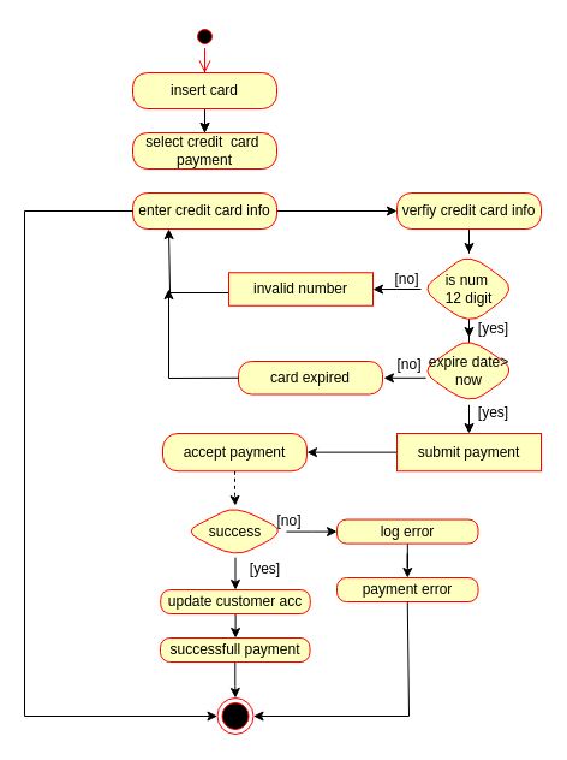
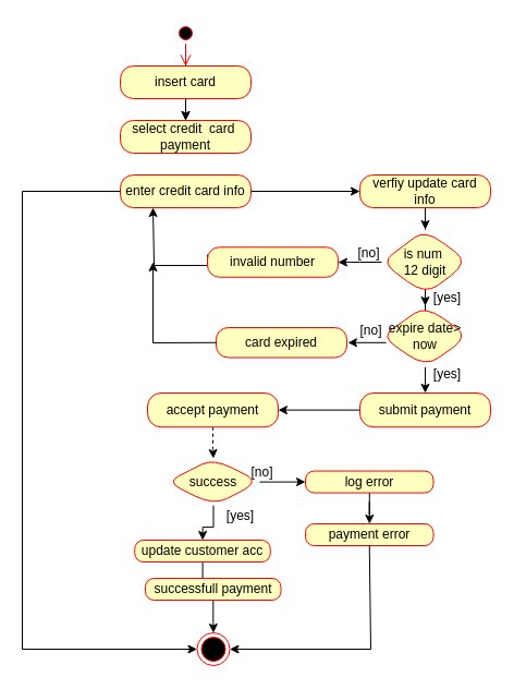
  <mxCell id="0" />
  <mxCell id="1" parent="0" />
  <mxCell id="2" value="" style="edgeStyle=orthogonalEdgeStyle;rounded=0;orthogonalLoop=1;jettySize=auto;html=1;" edge="1" parent="1" source="3" target="7"><mxGeometry relative="1" as="geometry" /></mxCell>
  <mxCell id="3" value="" style="ellipse;html=1;shape=startState;fillColor=#000000;strokeColor=#ff0000;" vertex="1" parent="1"><mxGeometry x="160" y="20" width="20" height="20" as="geometry" /></mxCell>
  <mxCell id="4" value="" style="edgeStyle=orthogonalEdgeStyle;html=1;verticalAlign=bottom;endArrow=open;endSize=8;strokeColor=#ff0000;rounded=0;" edge="1" source="3" parent="1"><mxGeometry relative="1" as="geometry"><mxPoint x="170" y="60" as="targetPoint" /></mxGeometry></mxCell>
  <mxCell id="5" value="" style="edgeStyle=orthogonalEdgeStyle;rounded=0;orthogonalLoop=1;jettySize=auto;html=1;" edge="1" parent="1" source="6" target="7"><mxGeometry relative="1" as="geometry" /></mxCell>
  <mxCell id="6" value="insert card" style="rounded=1;whiteSpace=wrap;html=1;arcSize=40;fontColor=#000000;fillColor=#ffffc0;strokeColor=#ff0000;" vertex="1" parent="1"><mxGeometry x="110" y="60" width="120" height="30" as="geometry" /></mxCell>
  <mxCell id="7" value="select credit&amp;nbsp; card&amp;nbsp;&lt;div&gt;payment&lt;/div&gt;" style="rounded=1;whiteSpace=wrap;html=1;arcSize=40;fontColor=#000000;fillColor=#ffffc0;strokeColor=#ff0000;" vertex="1" parent="1"><mxGeometry x="110" y="110" width="120" height="30" as="geometry" /></mxCell>
  <mxCell id="8" value="" style="edgeStyle=orthogonalEdgeStyle;rounded=0;orthogonalLoop=1;jettySize=auto;html=1;" edge="1" parent="1" source="9" target="11"><mxGeometry relative="1" as="geometry" /></mxCell>
  <mxCell id="9" value="enter credit card info" style="rounded=1;whiteSpace=wrap;html=1;arcSize=40;fontColor=#000000;fillColor=#ffffc0;strokeColor=#ff0000;" vertex="1" parent="1"><mxGeometry x="110" y="160" width="120" height="30" as="geometry" /></mxCell>
  <mxCell id="10" value="" style="edgeStyle=orthogonalEdgeStyle;rounded=0;orthogonalLoop=1;jettySize=auto;html=1;" edge="1" parent="1" source="11" target="14"><mxGeometry relative="1" as="geometry" /></mxCell>
- <mxCell id="11" value="verfiy credit card info" style="rounded=1;whiteSpace=wrap;html=1;arcSize=40;fontColor=#000000;fillColor=#ffffc0;strokeColor=#ff0000;" vertex="1" parent="1"><mxGeometry x="330" y="160" width="120" height="30" as="geometry" /></mxCell>
+ <mxCell id="11" value="verfiy update card info" style="rounded=1;whiteSpace=wrap;html=1;arcSize=40;fontColor=#000000;fillColor=#ffffc0;strokeColor=#ff0000;" vertex="1" parent="1"><mxGeometry x="330" y="160" width="120" height="30" as="geometry" /></mxCell>
  <mxCell id="12" value="" style="edgeStyle=orthogonalEdgeStyle;rounded=0;orthogonalLoop=1;jettySize=auto;html=1;" edge="1" parent="1" source="14" target="16"><mxGeometry relative="1" as="geometry" /></mxCell>
  <mxCell id="13" value="" style="edgeStyle=orthogonalEdgeStyle;rounded=0;orthogonalLoop=1;jettySize=auto;html=1;" edge="1" parent="1" source="14" target="19"><mxGeometry relative="1" as="geometry" /></mxCell>
  <mxCell id="14" value="is num&amp;nbsp;&lt;div&gt;12 digit&lt;/div&gt;" style="rhombus;whiteSpace=wrap;html=1;fillColor=#ffffc0;strokeColor=#ff0000;fontColor=#000000;rounded=1;arcSize=40;" vertex="1" parent="1"><mxGeometry x="350" y="210" width="80" height="60" as="geometry" /></mxCell>
  <mxCell id="15" value="" style="edgeStyle=orthogonalEdgeStyle;rounded=0;orthogonalLoop=1;jettySize=auto;html=1;exitX=0;exitY=0.25;exitDx=0;exitDy=0;entryX=0.25;entryY=1;entryDx=0;entryDy=0;" edge="1" parent="1" source="16" target="9"><mxGeometry relative="1" as="geometry"><mxPoint x="180" y="242.6" as="sourcePoint" /><mxPoint x="140" y="200" as="targetPoint" /><Array as="points"><mxPoint x="190" y="243" /><mxPoint x="141" y="243" /></Array></mxGeometry></mxCell>
- <mxCell id="16" value="invalid number" style="whiteSpace=wrap;html=1;fillColor=#ffffc0;strokeColor=#ff0000;fontColor=#000000;arcSize=40;rounded=0;" vertex="1" parent="1"><mxGeometry x="190" y="226.25" width="120" height="27.5" as="geometry" /></mxCell>
+ <mxCell id="16" value="invalid number" style="whiteSpace=wrap;html=1;fillColor=#ffffc0;strokeColor=#ff0000;fontColor=#000000;rounded=1;arcSize=40;" vertex="1" parent="1"><mxGeometry x="190" y="226.25" width="120" height="27.5" as="geometry" /></mxCell>
  <mxCell id="17" value="" style="edgeStyle=orthogonalEdgeStyle;rounded=0;orthogonalLoop=1;jettySize=auto;html=1;" edge="1" parent="1"><mxGeometry relative="1" as="geometry"><mxPoint x="354.089" y="313.8" as="sourcePoint" /><mxPoint x="319" y="313.8" as="targetPoint" /></mxGeometry></mxCell>
  <mxCell id="18" value="" style="edgeStyle=orthogonalEdgeStyle;rounded=0;orthogonalLoop=1;jettySize=auto;html=1;" edge="1" parent="1" source="19" target="22"><mxGeometry relative="1" as="geometry" /></mxCell>
  <mxCell id="19" value="expire date&amp;gt;&lt;div&gt;now&lt;/div&gt;" style="rhombus;whiteSpace=wrap;html=1;fillColor=#ffffc0;strokeColor=#ff0000;fontColor=#000000;rounded=1;arcSize=40;" vertex="1" parent="1"><mxGeometry x="350" y="280" width="80" height="56.25" as="geometry" /></mxCell>
  <mxCell id="20" value="card expired" style="whiteSpace=wrap;html=1;fillColor=#ffffc0;strokeColor=#ff0000;fontColor=#000000;rounded=1;arcSize=40;" vertex="1" parent="1"><mxGeometry x="198" y="300" width="120" height="27.5" as="geometry" /></mxCell>
  <mxCell id="21" value="" style="edgeStyle=orthogonalEdgeStyle;rounded=0;orthogonalLoop=1;jettySize=auto;html=1;" edge="1" parent="1" source="22" target="24"><mxGeometry relative="1" as="geometry" /></mxCell>
- <mxCell id="22" value="submit payment" style="whiteSpace=wrap;html=1;fillColor=#ffffc0;strokeColor=#ff0000;fontColor=#000000;arcSize=40;rounded=0;" vertex="1" parent="1"><mxGeometry x="330" y="360" width="120" height="31.25" as="geometry" /></mxCell>
+ <mxCell id="22" value="submit payment" style="whiteSpace=wrap;html=1;fillColor=#ffffc0;strokeColor=#ff0000;fontColor=#000000;rounded=1;arcSize=40;" vertex="1" parent="1"><mxGeometry x="330" y="360" width="120" height="31.25" as="geometry" /></mxCell>
  <mxCell id="23" value="" style="edgeStyle=orthogonalEdgeStyle;rounded=0;orthogonalLoop=1;jettySize=auto;html=1;dashed=1;" edge="1" parent="1" source="24" target="27"><mxGeometry relative="1" as="geometry" /></mxCell>
  <mxCell id="24" value="accept payment" style="whiteSpace=wrap;html=1;fillColor=#ffffc0;strokeColor=#ff0000;fontColor=#000000;rounded=1;arcSize=40;" vertex="1" parent="1"><mxGeometry x="135" y="360" width="120" height="31.25" as="geometry" /></mxCell>
  <mxCell id="25" value="" style="edgeStyle=orthogonalEdgeStyle;rounded=0;orthogonalLoop=1;jettySize=auto;html=1;" edge="1" parent="1" source="27" target="29"><mxGeometry relative="1" as="geometry" /></mxCell>
  <mxCell id="26" value="" style="edgeStyle=orthogonalEdgeStyle;rounded=0;orthogonalLoop=1;jettySize=auto;html=1;" edge="1" parent="1" source="27" target="32"><mxGeometry relative="1" as="geometry" /></mxCell>
  <mxCell id="27" value="success" style="rhombus;whiteSpace=wrap;html=1;fillColor=#ffffc0;strokeColor=#ff0000;fontColor=#000000;rounded=1;arcSize=40;" vertex="1" parent="1"><mxGeometry x="153" y="420" width="85" height="43.13" as="geometry" /></mxCell>
  <mxCell id="28" value="" style="edgeStyle=orthogonalEdgeStyle;rounded=0;orthogonalLoop=1;jettySize=auto;html=1;" edge="1" parent="1" source="29" target="30"><mxGeometry relative="1" as="geometry" /></mxCell>
  <mxCell id="29" value="log error" style="whiteSpace=wrap;html=1;fillColor=#ffffc0;strokeColor=#ff0000;fontColor=#000000;rounded=1;arcSize=40;" vertex="1" parent="1"><mxGeometry x="280" y="431.56" width="117.5" height="20.01" as="geometry" /></mxCell>
  <mxCell id="30" value="payment error" style="whiteSpace=wrap;html=1;fillColor=#ffffc0;strokeColor=#ff0000;fontColor=#000000;rounded=1;arcSize=40;" vertex="1" parent="1"><mxGeometry x="280" y="480" width="117.5" height="20.01" as="geometry" /></mxCell>
  <mxCell id="31" value="" style="edgeStyle=orthogonalEdgeStyle;rounded=0;orthogonalLoop=1;jettySize=auto;html=1;" edge="1" parent="1" source="32" target="34"><mxGeometry relative="1" as="geometry" /></mxCell>
- <mxCell id="32" value="update customer acc" style="whiteSpace=wrap;html=1;fillColor=#ffffc0;strokeColor=#ff0000;fontColor=#000000;rounded=1;arcSize=40;" vertex="1" parent="1"><mxGeometry x="133.25" y="490" width="124.5" height="20" as="geometry" /></mxCell>
+ <mxCell id="32" value="update customer acc" style="whiteSpace=wrap;html=1;fillColor=#ffffc0;strokeColor=#ff0000;fontColor=#000000;rounded=1;arcSize=40;" vertex="1" parent="1"><mxGeometry x="123.25" y="495" width="124.5" height="20" as="geometry" /></mxCell>
  <mxCell id="33" value="" style="edgeStyle=orthogonalEdgeStyle;rounded=0;orthogonalLoop=1;jettySize=auto;html=1;" edge="1" parent="1" source="34" target="35"><mxGeometry relative="1" as="geometry" /></mxCell>
  <mxCell id="34" value="successfull payment" style="whiteSpace=wrap;html=1;fillColor=#ffffc0;strokeColor=#ff0000;fontColor=#000000;rounded=1;arcSize=40;" vertex="1" parent="1"><mxGeometry x="133" y="530" width="124.5" height="20" as="geometry" /></mxCell>
  <mxCell id="35" value="" style="ellipse;html=1;shape=endState;fillColor=#000000;strokeColor=#ff0000;" vertex="1" parent="1"><mxGeometry x="180.5" y="580" width="30" height="30" as="geometry" /></mxCell>
  <mxCell id="36" value="" style="endArrow=classic;html=1;rounded=0;exitX=0.5;exitY=1;exitDx=0;exitDy=0;entryX=1;entryY=0.5;entryDx=0;entryDy=0;" edge="1" parent="1" source="30" target="35"><mxGeometry width="50" height="50" relative="1" as="geometry"><mxPoint x="470" y="540" as="sourcePoint" /><mxPoint x="520" y="490" as="targetPoint" /><Array as="points"><mxPoint x="340" y="595" /></Array></mxGeometry></mxCell>
  <mxCell id="37" value="" style="endArrow=classic;html=1;rounded=0;entryX=0;entryY=0.5;entryDx=0;entryDy=0;exitX=0;exitY=0.5;exitDx=0;exitDy=0;" edge="1" parent="1" source="9" target="35"><mxGeometry width="50" height="50" relative="1" as="geometry"><mxPoint x="110" y="168" as="sourcePoint" /><mxPoint x="180" y="590" as="targetPoint" /><Array as="points"><mxPoint x="20" y="175" /><mxPoint x="20" y="595" /></Array></mxGeometry></mxCell>
  <mxCell id="38" value="" style="endArrow=classic;html=1;rounded=0;exitX=0;exitY=0.5;exitDx=0;exitDy=0;" edge="1" parent="1" source="20"><mxGeometry width="50" height="50" relative="1" as="geometry"><mxPoint x="250" y="340" as="sourcePoint" /><mxPoint x="140" y="240" as="targetPoint" /><Array as="points"><mxPoint x="140" y="314" /></Array></mxGeometry></mxCell>
  <mxCell id="39" value="[no]" style="text;html=1;align=center;verticalAlign=middle;resizable=0;points=[];autosize=1;strokeColor=none;fillColor=none;" vertex="1" parent="1"><mxGeometry x="318" y="217" width="40" height="30" as="geometry" /></mxCell>
  <mxCell id="40" value="[yes]" style="text;html=1;align=center;verticalAlign=middle;resizable=0;points=[];autosize=1;strokeColor=none;fillColor=none;" vertex="1" parent="1"><mxGeometry x="385" y="258" width="50" height="30" as="geometry" /></mxCell>
  <mxCell id="41" value="[yes]" style="text;html=1;align=center;verticalAlign=middle;resizable=0;points=[];autosize=1;strokeColor=none;fillColor=none;" vertex="1" parent="1"><mxGeometry x="385" y="328" width="50" height="30" as="geometry" /></mxCell>
  <mxCell id="42" value="[yes]" style="text;html=1;align=center;verticalAlign=middle;resizable=0;points=[];autosize=1;strokeColor=none;fillColor=none;" vertex="1" parent="1"><mxGeometry x="195" y="458" width="50" height="30" as="geometry" /></mxCell>
  <mxCell id="43" value="[no]" style="text;html=1;align=center;verticalAlign=middle;resizable=0;points=[];autosize=1;strokeColor=none;fillColor=none;" vertex="1" parent="1"><mxGeometry x="220" y="418" width="40" height="30" as="geometry" /></mxCell>
  <mxCell id="44" value="[no]" style="text;html=1;align=center;verticalAlign=middle;resizable=0;points=[];autosize=1;strokeColor=none;fillColor=none;" vertex="1" parent="1"><mxGeometry x="320" y="288" width="40" height="30" as="geometry" /></mxCell>
